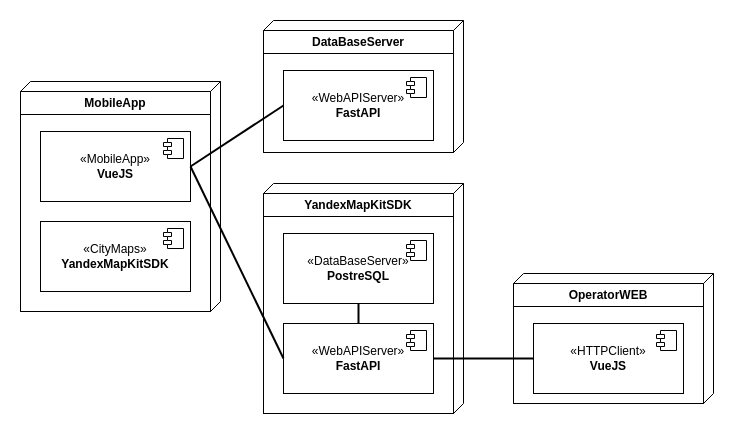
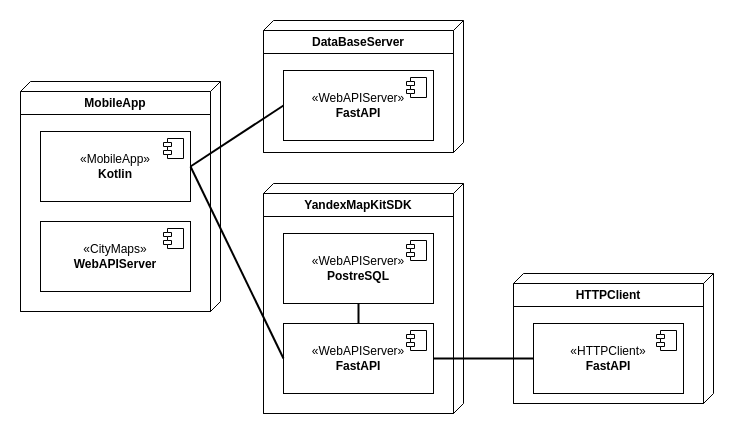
  <mxCell id="0" />
  <mxCell id="1" parent="0" />
  <mxCell id="2" value="" style="verticalAlign=top;align=left;spacingTop=8;spacingLeft=2;spacingRight=12;shape=cube;size=10;direction=south;fontStyle=4;html=1;whiteSpace=wrap;" parent="1" vertex="1"><mxGeometry x="20" y="81" width="200" height="230" as="geometry" /></mxCell>
  <mxCell id="3" value="MobileApp" style="swimlane;whiteSpace=wrap;html=1;" parent="1" vertex="1"><mxGeometry x="20" y="91" width="190" height="220" as="geometry" /></mxCell>
- <mxCell id="4" value="«MobileApp»&lt;br&gt;&lt;b&gt;VueJS&lt;/b&gt;" style="html=1;dropTarget=0;whiteSpace=wrap;" parent="3" vertex="1"><mxGeometry x="20" y="40" width="150" height="70" as="geometry" /></mxCell>
+ <mxCell id="4" value="«MobileApp»&lt;br&gt;&lt;b&gt;Kotlin&lt;/b&gt;" style="html=1;dropTarget=0;whiteSpace=wrap;" parent="3" vertex="1"><mxGeometry x="20" y="40" width="150" height="70" as="geometry" /></mxCell>
  <mxCell id="5" value="" style="shape=module;jettyWidth=8;jettyHeight=4;" parent="4" vertex="1"><mxGeometry x="1" width="20" height="20" relative="1" as="geometry"><mxPoint x="-27" y="7" as="offset" /></mxGeometry></mxCell>
- <mxCell id="6" value="«CityMaps»&lt;br&gt;&lt;b&gt;YandexMapKitSDK&lt;/b&gt;" style="html=1;dropTarget=0;whiteSpace=wrap;" parent="3" vertex="1"><mxGeometry x="20" y="130" width="150" height="70" as="geometry" /></mxCell>
+ <mxCell id="6" value="«CityMaps»&lt;br&gt;&lt;b&gt;WebAPIServer&lt;/b&gt;" style="html=1;dropTarget=0;whiteSpace=wrap;" parent="3" vertex="1"><mxGeometry x="20" y="130" width="150" height="70" as="geometry" /></mxCell>
  <mxCell id="7" value="" style="shape=module;jettyWidth=8;jettyHeight=4;" parent="6" vertex="1"><mxGeometry x="1" width="20" height="20" relative="1" as="geometry"><mxPoint x="-27" y="7" as="offset" /></mxGeometry></mxCell>
  <mxCell id="8" value="" style="verticalAlign=top;align=left;spacingTop=8;spacingLeft=2;spacingRight=12;shape=cube;size=10;direction=south;fontStyle=4;html=1;whiteSpace=wrap;" parent="1" vertex="1"><mxGeometry x="263" y="183" width="200" height="230" as="geometry" /></mxCell>
  <mxCell id="9" value="YandexMapKitSDK" style="swimlane;whiteSpace=wrap;html=1;" parent="1" vertex="1"><mxGeometry x="263" y="193" width="190" height="220" as="geometry" /></mxCell>
- <mxCell id="10" value="«DataBaseServer»&lt;br&gt;&lt;b&gt;PostreSQL&lt;/b&gt;" style="html=1;dropTarget=0;whiteSpace=wrap;" parent="9" vertex="1"><mxGeometry x="20" y="40" width="150" height="70" as="geometry" /></mxCell>
+ <mxCell id="10" value="«WebAPIServer»&lt;br&gt;&lt;b&gt;PostreSQL&lt;/b&gt;" style="html=1;dropTarget=0;whiteSpace=wrap;" parent="9" vertex="1"><mxGeometry x="20" y="40" width="150" height="70" as="geometry" /></mxCell>
  <mxCell id="11" value="" style="shape=module;jettyWidth=8;jettyHeight=4;" parent="10" vertex="1"><mxGeometry x="1" width="20" height="20" relative="1" as="geometry"><mxPoint x="-27" y="7" as="offset" /></mxGeometry></mxCell>
  <mxCell id="12" style="edgeStyle=orthogonalEdgeStyle;rounded=0;orthogonalLoop=1;jettySize=auto;html=1;exitX=0.5;exitY=0;exitDx=0;exitDy=0;entryX=0.5;entryY=1;entryDx=0;entryDy=0;endArrow=none;endFill=0;strokeWidth=2;" parent="9" source="13" target="10" edge="1"><mxGeometry relative="1" as="geometry" /></mxCell>
  <mxCell id="13" value="«WebAPIServer»&lt;br&gt;&lt;b&gt;FastAPI&lt;/b&gt;" style="html=1;dropTarget=0;whiteSpace=wrap;" parent="9" vertex="1"><mxGeometry x="20" y="130" width="150" height="70" as="geometry" /></mxCell>
  <mxCell id="14" value="" style="shape=module;jettyWidth=8;jettyHeight=4;" parent="13" vertex="1"><mxGeometry x="1" width="20" height="20" relative="1" as="geometry"><mxPoint x="-27" y="7" as="offset" /></mxGeometry></mxCell>
  <mxCell id="15" value="" style="verticalAlign=top;align=left;spacingTop=8;spacingLeft=2;spacingRight=12;shape=cube;size=10;direction=south;fontStyle=4;html=1;whiteSpace=wrap;" parent="1" vertex="1"><mxGeometry x="263" y="20" width="200" height="132" as="geometry" /></mxCell>
  <mxCell id="16" value="DataBaseServer" style="swimlane;whiteSpace=wrap;html=1;" parent="1" vertex="1"><mxGeometry x="263" y="30" width="190" height="122" as="geometry" /></mxCell>
  <mxCell id="17" value="«WebAPIServer»&lt;br&gt;&lt;b&gt;FastAPI&lt;/b&gt;" style="html=1;dropTarget=0;whiteSpace=wrap;" parent="16" vertex="1"><mxGeometry x="20" y="40" width="150" height="70" as="geometry" /></mxCell>
  <mxCell id="18" value="" style="shape=module;jettyWidth=8;jettyHeight=4;" parent="17" vertex="1"><mxGeometry x="1" width="20" height="20" relative="1" as="geometry"><mxPoint x="-27" y="7" as="offset" /></mxGeometry></mxCell>
  <mxCell id="19" value="" style="verticalAlign=top;align=left;spacingTop=8;spacingLeft=2;spacingRight=12;shape=cube;size=10;direction=south;fontStyle=4;html=1;whiteSpace=wrap;" parent="1" vertex="1"><mxGeometry x="513" y="273" width="200" height="130" as="geometry" /></mxCell>
- <mxCell id="20" value="OperatorWEB" style="swimlane;whiteSpace=wrap;html=1;" parent="1" vertex="1"><mxGeometry x="513" y="283" width="190" height="120" as="geometry" /></mxCell>
- <mxCell id="21" value="«HTTPClient»&lt;br&gt;&lt;b&gt;VueJS&lt;/b&gt;" style="html=1;dropTarget=0;whiteSpace=wrap;" parent="20" vertex="1"><mxGeometry x="20" y="40" width="150" height="70" as="geometry" /></mxCell>
+ <mxCell id="20" value="HTTPClient" style="swimlane;whiteSpace=wrap;html=1;" parent="1" vertex="1"><mxGeometry x="513" y="283" width="190" height="120" as="geometry" /></mxCell>
+ <mxCell id="21" value="«HTTPClient»&lt;br&gt;&lt;b&gt;FastAPI&lt;/b&gt;" style="html=1;dropTarget=0;whiteSpace=wrap;" parent="20" vertex="1"><mxGeometry x="20" y="40" width="150" height="70" as="geometry" /></mxCell>
  <mxCell id="22" value="" style="shape=module;jettyWidth=8;jettyHeight=4;" parent="21" vertex="1"><mxGeometry x="1" width="20" height="20" relative="1" as="geometry"><mxPoint x="-27" y="7" as="offset" /></mxGeometry></mxCell>
  <mxCell id="23" style="rounded=0;orthogonalLoop=1;jettySize=auto;html=1;exitX=1;exitY=0.5;exitDx=0;exitDy=0;entryX=0;entryY=0.5;entryDx=0;entryDy=0;endArrow=none;startFill=0;strokeWidth=2;" parent="1" source="4" target="17" edge="1"><mxGeometry relative="1" as="geometry" /></mxCell>
  <mxCell id="24" style="rounded=0;orthogonalLoop=1;jettySize=auto;html=1;exitX=1;exitY=0.5;exitDx=0;exitDy=0;entryX=0;entryY=0.5;entryDx=0;entryDy=0;endArrow=none;startFill=0;strokeWidth=2;" parent="1" source="4" target="13" edge="1"><mxGeometry relative="1" as="geometry" /></mxCell>
  <mxCell id="25" style="rounded=0;orthogonalLoop=1;jettySize=auto;html=1;exitX=1;exitY=0.5;exitDx=0;exitDy=0;entryX=0;entryY=0.5;entryDx=0;entryDy=0;endArrow=none;startFill=0;strokeWidth=2;" parent="1" source="13" target="21" edge="1"><mxGeometry relative="1" as="geometry" /></mxCell>
